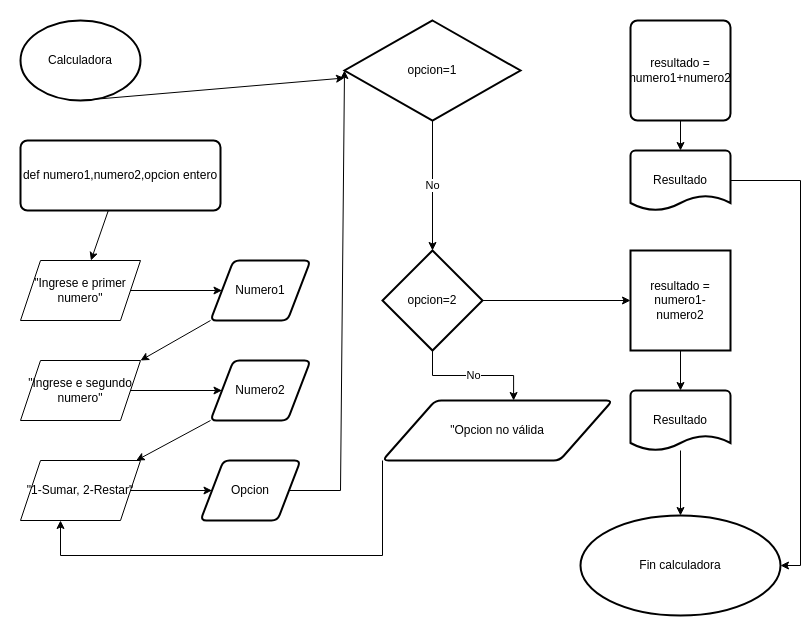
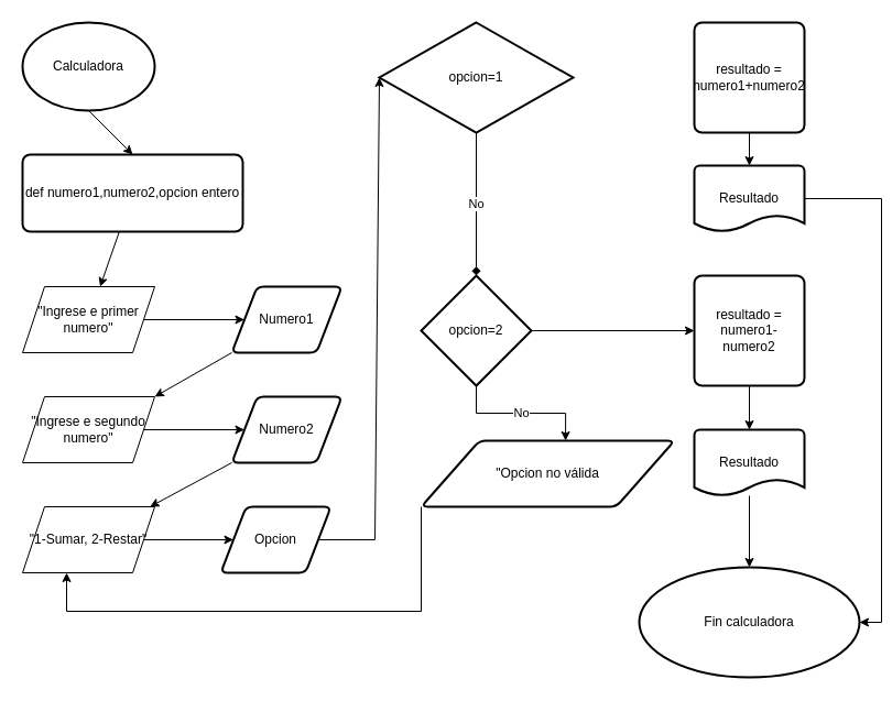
  <mxCell id="0" />
  <mxCell id="1" parent="0" />
  <mxCell id="2" value="Calculadora" style="strokeWidth=2;html=1;shape=mxgraph.flowchart.start_1;whiteSpace=wrap;" vertex="1" parent="1"><mxGeometry x="20" y="20" width="120" height="80" as="geometry" /></mxCell>
  <mxCell id="3" value="Numero1" style="shape=parallelogram;html=1;strokeWidth=2;perimeter=parallelogramPerimeter;whiteSpace=wrap;rounded=1;arcSize=12;size=0.23;" vertex="1" parent="1"><mxGeometry x="210" y="260" width="100" height="60" as="geometry" /></mxCell>
  <mxCell id="4" value="&quot;Ingrese e primer numero&quot;" style="shape=parallelogram;perimeter=parallelogramPerimeter;whiteSpace=wrap;html=1;fixedSize=1;" vertex="1" parent="1"><mxGeometry x="20" y="260" width="120" height="60" as="geometry" /></mxCell>
  <mxCell id="5" value="Numero2" style="shape=parallelogram;html=1;strokeWidth=2;perimeter=parallelogramPerimeter;whiteSpace=wrap;rounded=1;arcSize=12;size=0.23;" vertex="1" parent="1"><mxGeometry x="210" y="360" width="100" height="60" as="geometry" /></mxCell>
  <mxCell id="6" value="&quot;Ingrese e segundo numero&quot;" style="shape=parallelogram;perimeter=parallelogramPerimeter;whiteSpace=wrap;html=1;fixedSize=1;" vertex="1" parent="1"><mxGeometry x="20" y="360" width="120" height="60" as="geometry" /></mxCell>
- <mxCell id="7" value="" style="endArrow=classic;html=1;rounded=0;exitX=0.5;exitY=1;exitDx=0;exitDy=0;exitPerimeter=0;" edge="1" parent="1" source="2" target="17"><mxGeometry width="50" height="50" relative="1" as="geometry"><mxPoint x="370" y="660" as="sourcePoint" /><mxPoint x="130" y="140" as="targetPoint" /></mxGeometry></mxCell>
+ <mxCell id="7" value="" style="endArrow=classic;html=1;rounded=0;exitX=0.5;exitY=1;exitDx=0;exitDy=0;exitPerimeter=0;entryX=0.5;entryY=0;entryDx=0;entryDy=0;" edge="1" parent="1" source="2" target="33"><mxGeometry width="50" height="50" relative="1" as="geometry"><mxPoint x="370" y="660" as="sourcePoint" /><mxPoint x="130" y="140" as="targetPoint" /></mxGeometry></mxCell>
  <mxCell id="8" value="" style="endArrow=classic;html=1;rounded=0;entryX=0;entryY=0.5;entryDx=0;entryDy=0;" edge="1" parent="1" source="4" target="3"><mxGeometry width="50" height="50" relative="1" as="geometry"><mxPoint x="380" y="400" as="sourcePoint" /><mxPoint x="380" y="390" as="targetPoint" /></mxGeometry></mxCell>
  <mxCell id="9" value="" style="endArrow=classic;html=1;rounded=0;entryX=1;entryY=0;entryDx=0;entryDy=0;exitX=0;exitY=1;exitDx=0;exitDy=0;" edge="1" parent="1" source="3" target="6"><mxGeometry width="50" height="50" relative="1" as="geometry"><mxPoint x="380" y="500" as="sourcePoint" /><mxPoint x="380" y="490" as="targetPoint" /></mxGeometry></mxCell>
  <mxCell id="10" value="" style="endArrow=classic;html=1;rounded=0;entryX=0;entryY=0.5;entryDx=0;entryDy=0;" edge="1" parent="1" source="6" target="5"><mxGeometry width="50" height="50" relative="1" as="geometry"><mxPoint x="380" y="600" as="sourcePoint" /><mxPoint x="380" y="600" as="targetPoint" /></mxGeometry></mxCell>
  <mxCell id="11" value="Opcion" style="shape=parallelogram;html=1;strokeWidth=2;perimeter=parallelogramPerimeter;whiteSpace=wrap;rounded=1;arcSize=12;size=0.23;" vertex="1" parent="1"><mxGeometry x="200" y="460" width="100" height="60" as="geometry" /></mxCell>
  <mxCell id="12" value="&quot;1-Sumar, 2-Restar&quot;" style="shape=parallelogram;perimeter=parallelogramPerimeter;whiteSpace=wrap;html=1;fixedSize=1;" vertex="1" parent="1"><mxGeometry x="20" y="460" width="120" height="60" as="geometry" /></mxCell>
  <mxCell id="13" value="" style="endArrow=classic;html=1;rounded=0;entryX=0;entryY=0.5;entryDx=0;entryDy=0;" edge="1" parent="1" source="12" target="11"><mxGeometry width="50" height="50" relative="1" as="geometry"><mxPoint x="380" y="820" as="sourcePoint" /><mxPoint x="380" y="820" as="targetPoint" /></mxGeometry></mxCell>
  <mxCell id="14" value="" style="endArrow=classic;html=1;rounded=0;exitX=0;exitY=1;exitDx=0;exitDy=0;" edge="1" parent="1" source="5" target="12"><mxGeometry width="50" height="50" relative="1" as="geometry"><mxPoint x="370" y="390" as="sourcePoint" /><mxPoint x="420" y="340" as="targetPoint" /></mxGeometry></mxCell>
  <mxCell id="15" value="" style="endArrow=classic;html=1;rounded=0;" edge="1" parent="1" source="33" target="4"><mxGeometry width="50" height="50" relative="1" as="geometry"><mxPoint x="111.818" y="220" as="sourcePoint" /><mxPoint x="160" y="240" as="targetPoint" /></mxGeometry></mxCell>
- <mxCell id="16" value="No" style="edgeStyle=orthogonalEdgeStyle;rounded=0;orthogonalLoop=1;jettySize=auto;html=1;exitX=0.5;exitY=1;exitDx=0;exitDy=0;exitPerimeter=0;entryX=0.5;entryY=0;entryDx=0;entryDy=0;entryPerimeter=0;" edge="1" parent="1" source="17" target="25"><mxGeometry relative="1" as="geometry" /></mxCell>
+ <mxCell id="16" value="No" style="edgeStyle=orthogonalEdgeStyle;rounded=0;orthogonalLoop=1;jettySize=auto;html=1;exitX=0.5;exitY=1;exitDx=0;exitDy=0;exitPerimeter=0;entryX=0.5;entryY=0;entryDx=0;entryDy=0;entryPerimeter=0;endArrow=diamond;" edge="1" parent="1" source="17" target="25"><mxGeometry relative="1" as="geometry" /></mxCell>
  <mxCell id="17" value="opcion=1" style="strokeWidth=2;html=1;shape=mxgraph.flowchart.decision;whiteSpace=wrap;" vertex="1" parent="1"><mxGeometry x="344" y="20" width="176" height="100" as="geometry" /></mxCell>
  <mxCell id="18" value="" style="endArrow=classic;html=1;rounded=0;entryX=0;entryY=0.5;entryDx=0;entryDy=0;entryPerimeter=0;exitX=1;exitY=0.5;exitDx=0;exitDy=0;" edge="1" parent="1" source="11" target="17"><mxGeometry width="50" height="50" relative="1" as="geometry"><mxPoint x="300" y="540" as="sourcePoint" /><mxPoint x="370.711" y="490" as="targetPoint" /><Array as="points"><mxPoint x="340" y="490" /></Array></mxGeometry></mxCell>
  <mxCell id="19" style="edgeStyle=orthogonalEdgeStyle;rounded=0;orthogonalLoop=1;jettySize=auto;html=1;exitX=0.5;exitY=1;exitDx=0;exitDy=0;entryX=0.5;entryY=0;entryDx=0;entryDy=0;entryPerimeter=0;" edge="1" parent="1" source="20" target="22"><mxGeometry relative="1" as="geometry" /></mxCell>
  <mxCell id="20" value="resultado = numero1+numero2" style="rounded=1;whiteSpace=wrap;html=1;absoluteArcSize=1;arcSize=14;strokeWidth=2;" vertex="1" parent="1"><mxGeometry x="630" y="20" width="100" height="100" as="geometry" /></mxCell>
  <mxCell id="21" style="edgeStyle=orthogonalEdgeStyle;rounded=0;orthogonalLoop=1;jettySize=auto;html=1;exitX=1;exitY=0.5;exitDx=0;exitDy=0;exitPerimeter=0;entryX=1;entryY=0.5;entryDx=0;entryDy=0;entryPerimeter=0;" edge="1" parent="1" source="22" target="32"><mxGeometry relative="1" as="geometry" /></mxCell>
  <mxCell id="22" value="Resultado" style="strokeWidth=2;html=1;shape=mxgraph.flowchart.document2;whiteSpace=wrap;size=0.25;" vertex="1" parent="1"><mxGeometry x="630" y="150" width="100" height="60" as="geometry" /></mxCell>
  <mxCell id="23" style="edgeStyle=orthogonalEdgeStyle;rounded=0;orthogonalLoop=1;jettySize=auto;html=1;exitX=1;exitY=0.5;exitDx=0;exitDy=0;exitPerimeter=0;entryX=0;entryY=0.5;entryDx=0;entryDy=0;" edge="1" parent="1" source="25" target="27"><mxGeometry relative="1" as="geometry" /></mxCell>
  <mxCell id="24" value="No" style="edgeStyle=orthogonalEdgeStyle;rounded=0;orthogonalLoop=1;jettySize=auto;html=1;exitX=0.5;exitY=1;exitDx=0;exitDy=0;exitPerimeter=0;entryX=0.57;entryY=0;entryDx=0;entryDy=0;entryPerimeter=0;" edge="1" parent="1" source="25" target="31"><mxGeometry relative="1" as="geometry" /></mxCell>
  <mxCell id="25" value="opcion=2" style="strokeWidth=2;html=1;shape=mxgraph.flowchart.decision;whiteSpace=wrap;" vertex="1" parent="1"><mxGeometry x="382" y="250" width="100" height="100" as="geometry" /></mxCell>
  <mxCell id="26" style="edgeStyle=orthogonalEdgeStyle;rounded=0;orthogonalLoop=1;jettySize=auto;html=1;exitX=0.5;exitY=1;exitDx=0;exitDy=0;entryX=0.5;entryY=0;entryDx=0;entryDy=0;entryPerimeter=0;" edge="1" parent="1" source="27" target="29"><mxGeometry relative="1" as="geometry" /></mxCell>
- <mxCell id="27" value="resultado = numero1-numero2" style="whiteSpace=wrap;html=1;absoluteArcSize=1;arcSize=14;strokeWidth=2;rounded=0;" vertex="1" parent="1"><mxGeometry x="630" y="250" width="100" height="100" as="geometry" /></mxCell>
+ <mxCell id="27" value="resultado = numero1-numero2" style="rounded=1;whiteSpace=wrap;html=1;absoluteArcSize=1;arcSize=14;strokeWidth=2;" vertex="1" parent="1"><mxGeometry x="630" y="250" width="100" height="100" as="geometry" /></mxCell>
  <mxCell id="28" value="" style="edgeStyle=orthogonalEdgeStyle;rounded=0;orthogonalLoop=1;jettySize=auto;html=1;" edge="1" parent="1" source="29" target="32"><mxGeometry relative="1" as="geometry" /></mxCell>
  <mxCell id="29" value="Resultado" style="strokeWidth=2;html=1;shape=mxgraph.flowchart.document2;whiteSpace=wrap;size=0.25;" vertex="1" parent="1"><mxGeometry x="630" y="390" width="100" height="60" as="geometry" /></mxCell>
  <mxCell id="30" style="edgeStyle=orthogonalEdgeStyle;rounded=0;orthogonalLoop=1;jettySize=auto;html=1;exitX=0;exitY=1;exitDx=0;exitDy=0;" edge="1" parent="1" source="31" target="12"><mxGeometry relative="1" as="geometry"><mxPoint x="60" y="650" as="targetPoint" /><Array as="points"><mxPoint x="382" y="555" /><mxPoint x="60" y="555" /></Array></mxGeometry></mxCell>
  <mxCell id="31" value="&quot;Opcion no válida" style="shape=parallelogram;html=1;strokeWidth=2;perimeter=parallelogramPerimeter;whiteSpace=wrap;rounded=1;arcSize=12;size=0.23;" vertex="1" parent="1"><mxGeometry x="382" y="400" width="230" height="60" as="geometry" /></mxCell>
  <mxCell id="32" value="Fin calculadora" style="strokeWidth=2;html=1;shape=mxgraph.flowchart.start_2;whiteSpace=wrap;" vertex="1" parent="1"><mxGeometry x="580" y="515" width="200" height="100" as="geometry" /></mxCell>
  <mxCell id="33" value="def numero1,numero2,opcion entero" style="rounded=1;whiteSpace=wrap;html=1;absoluteArcSize=1;arcSize=14;strokeWidth=2;" vertex="1" parent="1"><mxGeometry x="20" y="140" width="200" height="70" as="geometry" /></mxCell>
